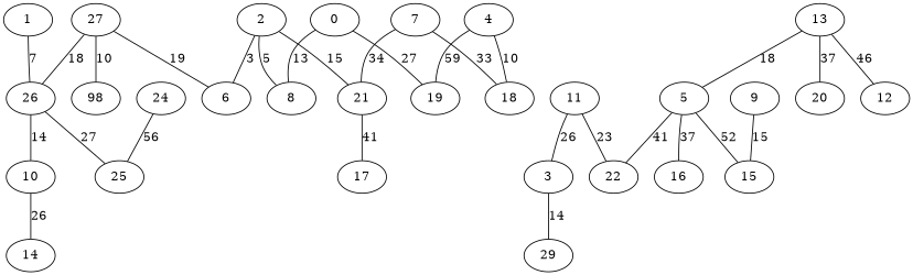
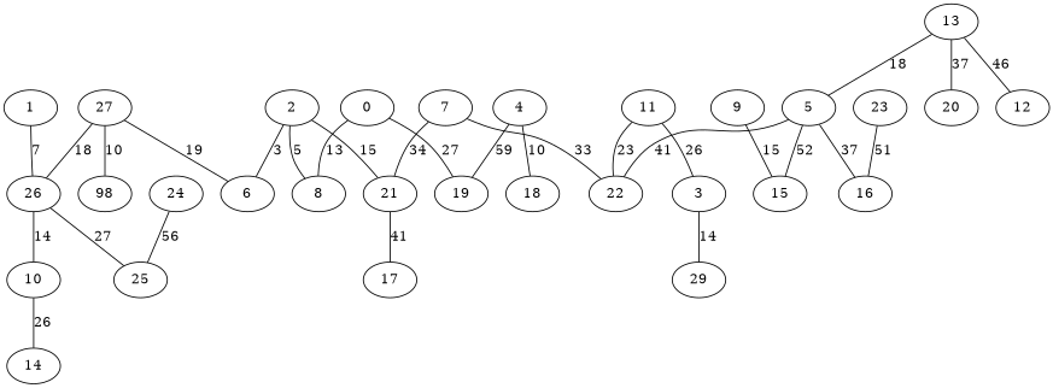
  graph {
    2
    6
    8
    21
    17
    1
    26
    10
    25
    14
    4
    18
    19
    27
    n15 [label=98]
    0
    3
    29
    13
    5
    20
    12
    22
    15
    16
    11
    9
    7
+   23
    24
    2 -- 6 [label=3]
    2 -- 8 [label=5]
    2 -- 21 [label=15]
    21 -- 17 [label=41]
    1 -- 26 [label=7]
    26 -- 10 [label=14]
    26 -- 25 [label=27]
    10 -- 14 [label=26]
    4 -- 18 [label=10]
    4 -- 19 [label=59]
    27 -- 6 [label=19]
    27 -- 26 [label=18]
    27 -- n15 [label=10]
    0 -- 8 [label=13]
    0 -- 19 [label=27]
    3 -- 29 [label=14]
    13 -- 5 [label=18]
    13 -- 20 [label=37]
    13 -- 12 [label=46]
    5 -- 22 [label=41]
    5 -- 15 [label=52]
    5 -- 16 [label=37]
    11 -- 3 [label=26]
    11 -- 22 [label=23]
    9 -- 15 [label=15]
    7 -- 21 [label=34]
-   7 -- 18 [label=33]
+   7 -- 22 [label=33]
+   23 -- 16 [label=51]
    24 -- 25 [label=56]
  }
